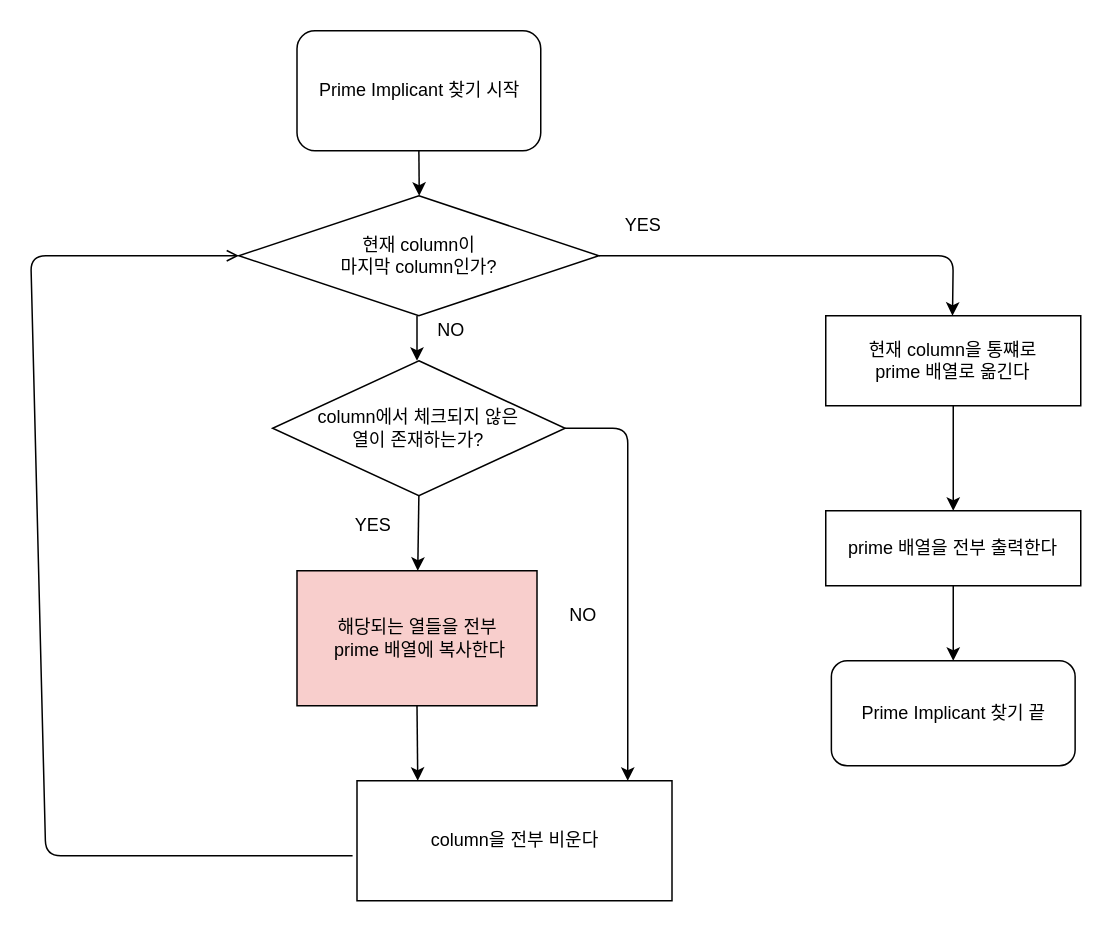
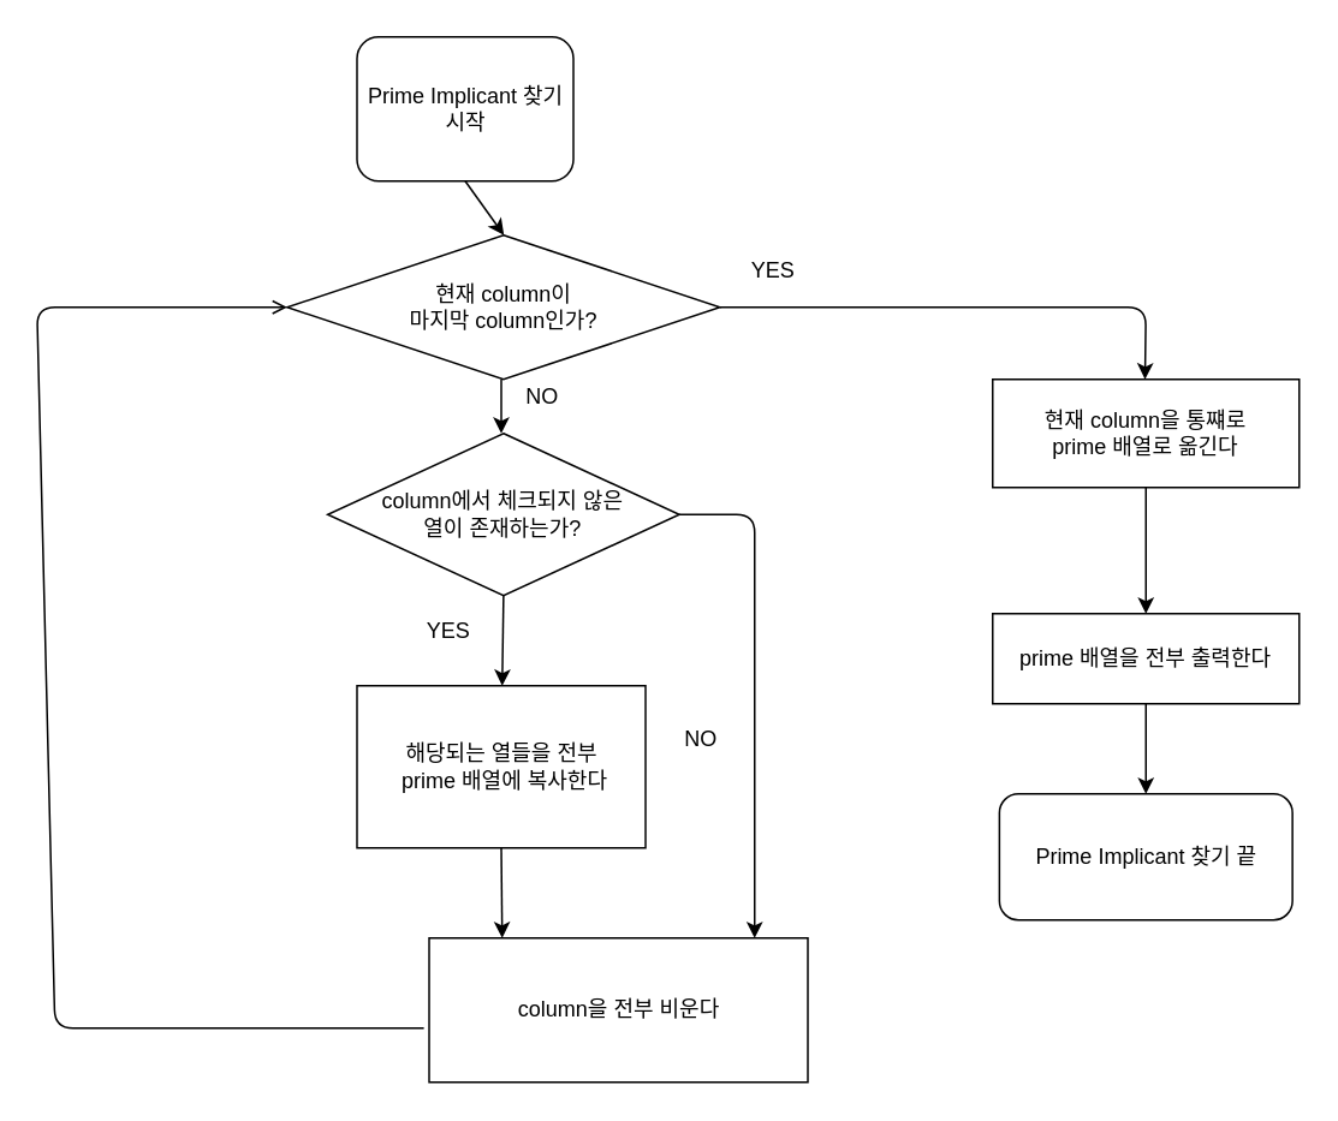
  <mxCell id="0" />
  <mxCell id="1" parent="0" />
  <mxCell id="2" value="column에서 체크되지 않은&lt;br&gt;열이 존재하는가?" style="rhombus;whiteSpace=wrap;html=1;" parent="1" vertex="1"><mxGeometry x="181.25" y="240" width="195" height="90" as="geometry" /></mxCell>
  <mxCell id="3" value="" style="endArrow=classic;html=1;exitX=0.5;exitY=1;exitDx=0;exitDy=0;" parent="1" source="2" edge="1"><mxGeometry width="50" height="50" relative="1" as="geometry"><mxPoint x="517.5" y="510" as="sourcePoint" /><mxPoint x="278" y="380" as="targetPoint" /></mxGeometry></mxCell>
  <mxCell id="4" value="" style="endArrow=classic;html=1;exitX=1;exitY=0.5;exitDx=0;exitDy=0;" parent="1" source="2" edge="1"><mxGeometry width="50" height="50" relative="1" as="geometry"><mxPoint x="517.5" y="510" as="sourcePoint" /><mxPoint x="418" y="520" as="targetPoint" /><Array as="points"><mxPoint x="418" y="285" /></Array></mxGeometry></mxCell>
  <mxCell id="5" value="YES" style="text;html=1;align=center;verticalAlign=middle;resizable=0;points=[];autosize=1;strokeColor=none;" parent="1" vertex="1"><mxGeometry x="227.5" y="340" width="40" height="20" as="geometry" /></mxCell>
  <mxCell id="6" value="NO" style="text;html=1;align=center;verticalAlign=middle;resizable=0;points=[];autosize=1;strokeColor=none;" parent="1" vertex="1"><mxGeometry x="372.5" y="400" width="30" height="20" as="geometry" /></mxCell>
- <mxCell id="7" value="해당되는 열들을 전부&lt;br&gt;&amp;nbsp;prime 배열에 복사한다" style="rounded=0;whiteSpace=wrap;html=1;fillColor=#f8cecc;" parent="1" vertex="1"><mxGeometry x="197.5" y="380" width="160" height="90" as="geometry" /></mxCell>
+ <mxCell id="7" value="해당되는 열들을 전부&lt;br&gt;&amp;nbsp;prime 배열에 복사한다" style="rounded=0;whiteSpace=wrap;html=1;" parent="1" vertex="1"><mxGeometry x="197.5" y="380" width="160" height="90" as="geometry" /></mxCell>
  <mxCell id="8" value="" style="endArrow=classic;html=1;exitX=0.5;exitY=1;exitDx=0;exitDy=0;" parent="1" source="7" edge="1"><mxGeometry width="50" height="50" relative="1" as="geometry"><mxPoint x="517.5" y="510" as="sourcePoint" /><mxPoint x="278" y="520" as="targetPoint" /></mxGeometry></mxCell>
  <mxCell id="9" value="Prime Implicant 찾기 끝" style="rounded=1;whiteSpace=wrap;html=1;" parent="1" vertex="1"><mxGeometry x="553.75" y="440" width="162.5" height="70" as="geometry" /></mxCell>
  <mxCell id="10" value="" style="endArrow=classic;html=1;exitX=0.5;exitY=1;exitDx=0;exitDy=0;entryX=0.5;entryY=0;entryDx=0;entryDy=0;" parent="1" edge="1"><mxGeometry width="50" height="50" relative="1" as="geometry"><mxPoint x="277.5" y="210" as="sourcePoint" /><mxPoint x="277.5" y="240" as="targetPoint" /></mxGeometry></mxCell>
  <mxCell id="11" value="" style="endArrow=classic;html=1;exitX=1;exitY=0.5;exitDx=0;exitDy=0;" parent="1" source="17" edge="1"><mxGeometry width="50" height="50" relative="1" as="geometry"><mxPoint x="634.5" y="160" as="sourcePoint" /><mxPoint x="634.5" y="210" as="targetPoint" /><Array as="points"><mxPoint x="635" y="170" /></Array></mxGeometry></mxCell>
  <mxCell id="12" value="현재 column을 통쨰로 &lt;br&gt;prime 배열로 옮긴다" style="rounded=0;whiteSpace=wrap;html=1;" parent="1" vertex="1"><mxGeometry x="550" y="210" width="170" height="60" as="geometry" /></mxCell>
  <mxCell id="13" value="" style="endArrow=classic;html=1;exitX=0.5;exitY=1;exitDx=0;exitDy=0;" parent="1" source="12" edge="1"><mxGeometry width="50" height="50" relative="1" as="geometry"><mxPoint x="640" y="455" as="sourcePoint" /><mxPoint x="635" y="340" as="targetPoint" /></mxGeometry></mxCell>
  <mxCell id="14" value="column을 전부 비운다" style="rounded=0;whiteSpace=wrap;html=1;" parent="1" vertex="1"><mxGeometry x="237.5" y="520" width="210" height="80" as="geometry" /></mxCell>
- <mxCell id="15" value="Prime Implicant 찾기 시작" style="rounded=1;whiteSpace=wrap;html=1;" vertex="1" parent="1"><mxGeometry x="197.5" y="20" width="162.5" height="80" as="geometry" /></mxCell>
+ <mxCell id="15" value="Prime Implicant 찾기 시작" style="rounded=1;whiteSpace=wrap;html=1;" vertex="1" parent="1"><mxGeometry x="197.5" y="20" width="120" height="80" as="geometry" /></mxCell>
  <mxCell id="16" value="" style="endArrow=classic;html=1;exitX=0.5;exitY=1;exitDx=0;exitDy=0;" edge="1" parent="1" source="15"><mxGeometry width="50" height="50" relative="1" as="geometry"><mxPoint x="480" y="170" as="sourcePoint" /><mxPoint x="279" y="130" as="targetPoint" /></mxGeometry></mxCell>
  <mxCell id="17" value="현재 column이&lt;br&gt;마지막 column인가?" style="rhombus;whiteSpace=wrap;html=1;" vertex="1" parent="1"><mxGeometry x="158.75" y="130" width="240" height="80" as="geometry" /></mxCell>
  <mxCell id="18" value="YES" style="text;html=1;align=center;verticalAlign=middle;resizable=0;points=[];autosize=1;strokeColor=none;" vertex="1" parent="1"><mxGeometry x="407.5" y="140" width="40" height="20" as="geometry" /></mxCell>
  <mxCell id="19" value="NO" style="text;html=1;align=center;verticalAlign=middle;resizable=0;points=[];autosize=1;strokeColor=none;" vertex="1" parent="1"><mxGeometry x="285" y="210" width="30" height="20" as="geometry" /></mxCell>
  <mxCell id="20" value="" style="endArrow=open;html=1;exitX=-0.014;exitY=0.625;exitDx=0;exitDy=0;exitPerimeter=0;entryX=0;entryY=0.5;entryDx=0;entryDy=0;" edge="1" parent="1" source="14" target="17"><mxGeometry width="50" height="50" relative="1" as="geometry"><mxPoint x="90" y="670" as="sourcePoint" /><mxPoint x="140" y="620" as="targetPoint" /><Array as="points"><mxPoint x="30" y="570" /><mxPoint x="20" y="170" /></Array></mxGeometry></mxCell>
  <mxCell id="21" value="prime 배열을 전부 출력한다" style="rounded=0;whiteSpace=wrap;html=1;" vertex="1" parent="1"><mxGeometry x="550" y="340" width="170" height="50" as="geometry" /></mxCell>
  <mxCell id="22" value="" style="endArrow=classic;html=1;exitX=0.5;exitY=1;exitDx=0;exitDy=0;" edge="1" parent="1" source="21"><mxGeometry width="50" height="50" relative="1" as="geometry"><mxPoint x="600" y="490" as="sourcePoint" /><mxPoint x="635" y="440" as="targetPoint" /></mxGeometry></mxCell>
